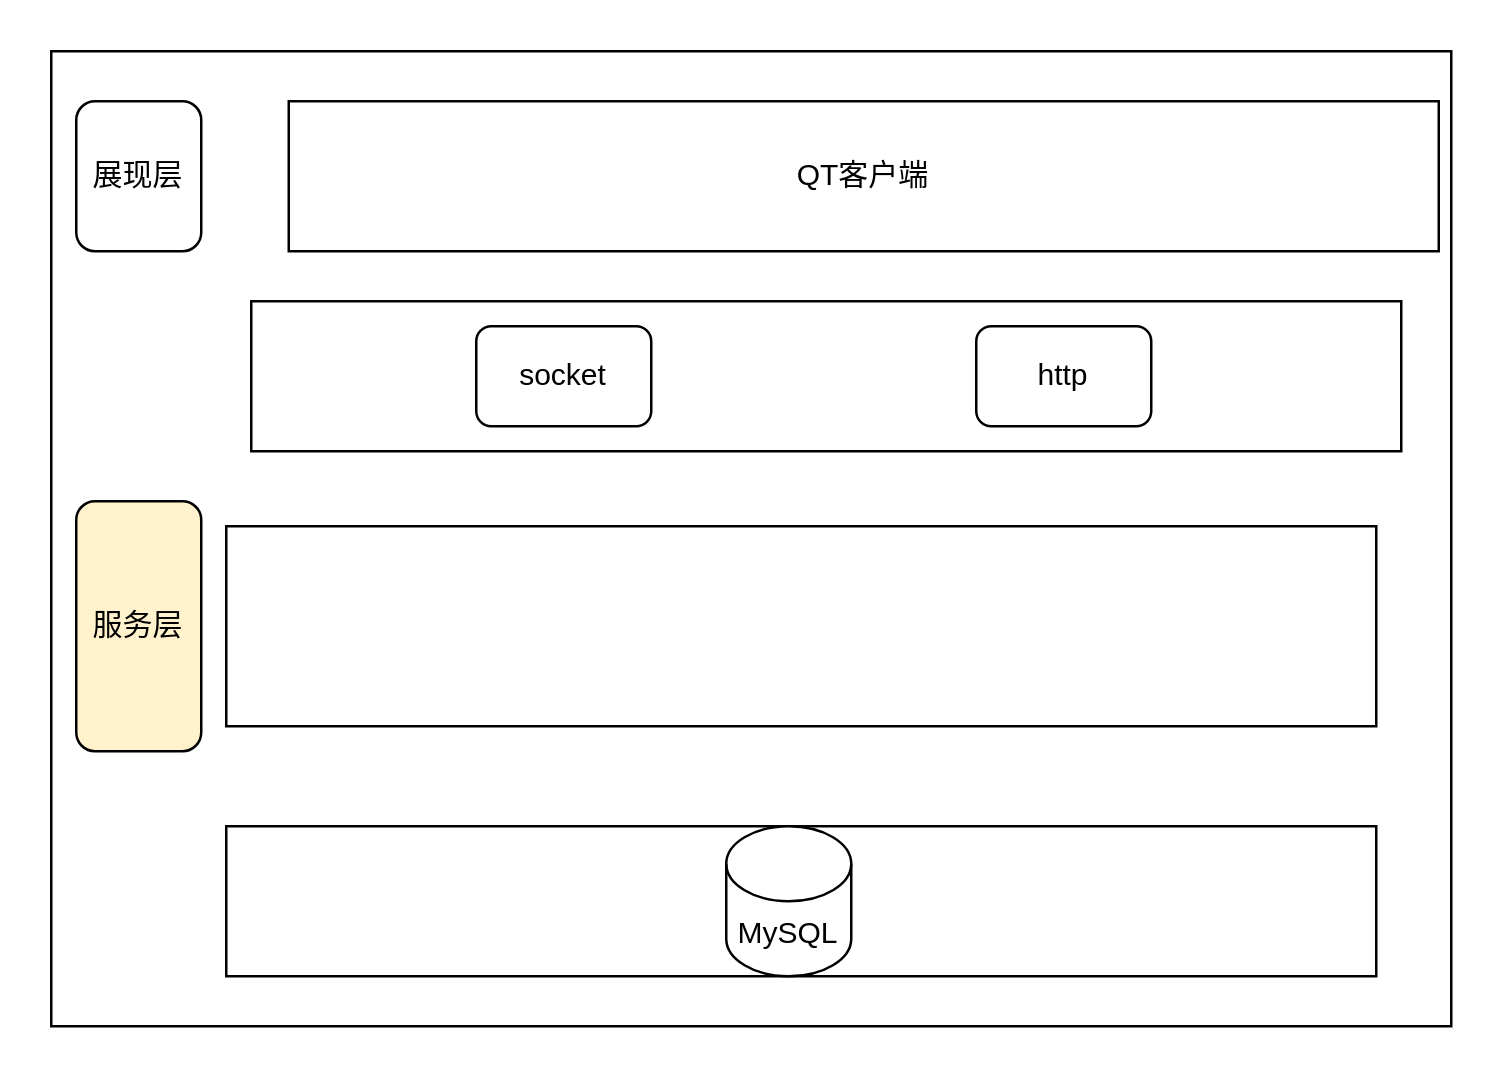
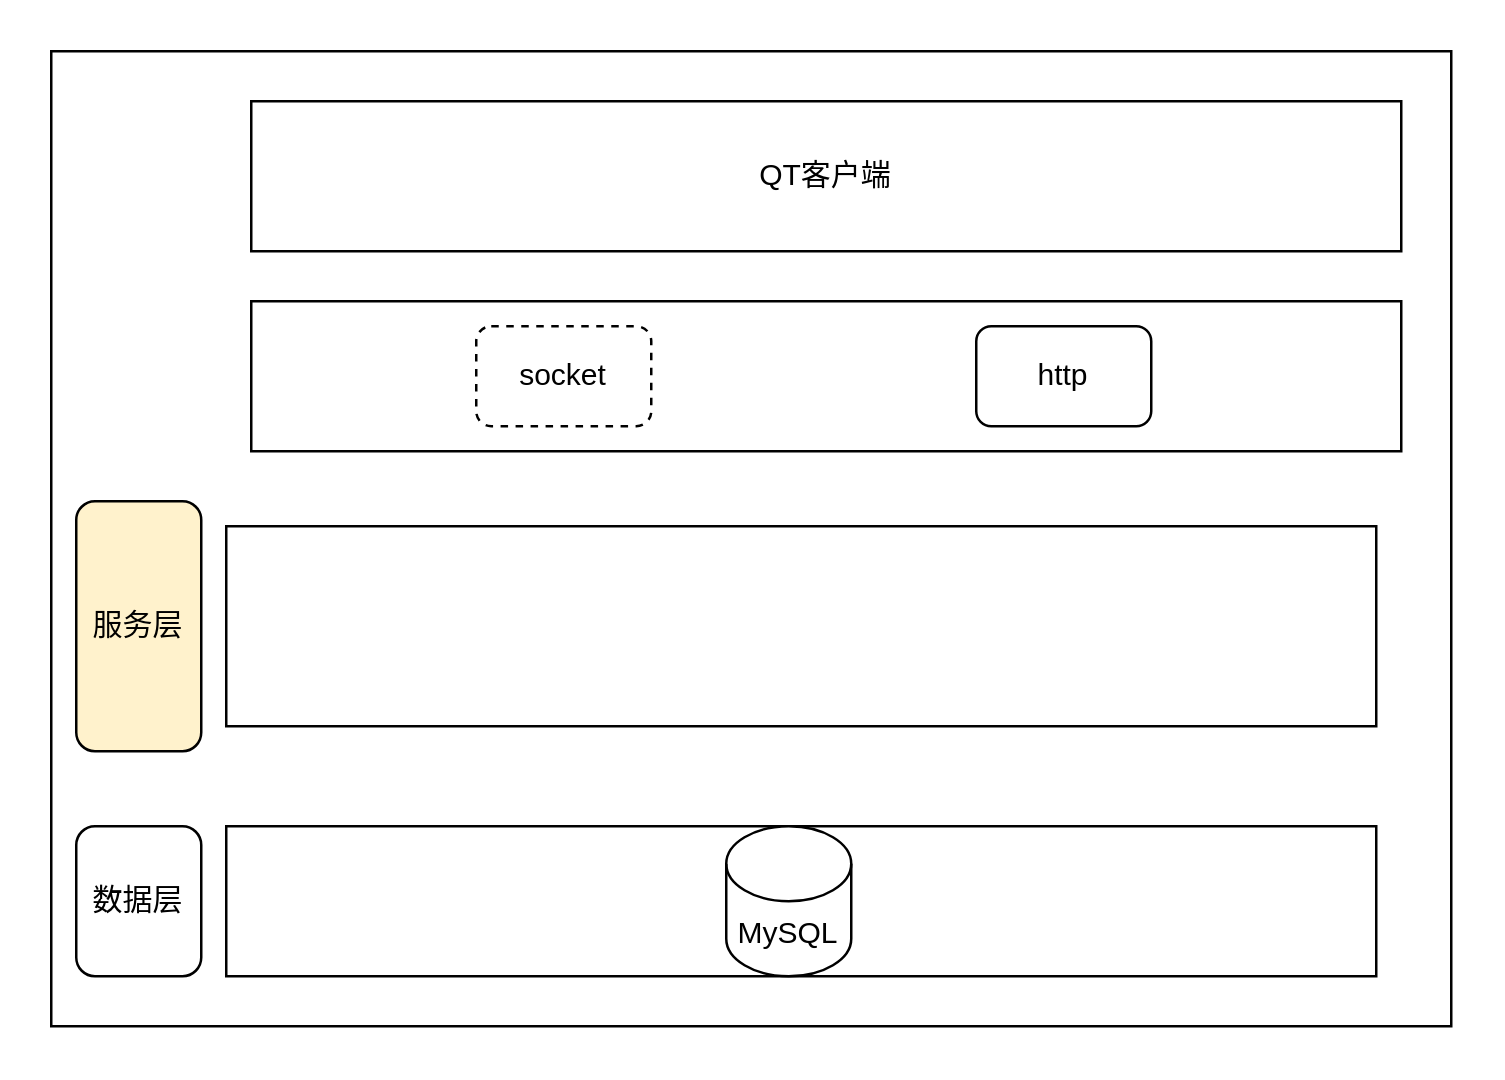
  <mxCell id="0" />
  <mxCell id="1" parent="0" />
  <mxCell id="2" value="" style="rounded=0;whiteSpace=wrap;html=1;" vertex="1" parent="1"><mxGeometry x="20" y="20" width="560" height="390" as="geometry" /></mxCell>
- <mxCell id="3" value="QT客户端" style="rounded=0;whiteSpace=wrap;html=1;" vertex="1" parent="1"><mxGeometry x="115" y="40" width="460" height="60" as="geometry" /></mxCell>
- <mxCell id="4" value="展现层" style="rounded=1;whiteSpace=wrap;html=1;" vertex="1" parent="1"><mxGeometry x="30" y="40" width="50" height="60" as="geometry" /></mxCell>
+ <mxCell id="3" value="QT客户端" style="rounded=0;whiteSpace=wrap;html=1;" vertex="1" parent="1"><mxGeometry x="100" y="40" width="460" height="60" as="geometry" /></mxCell>
  <mxCell id="5" value="服务层" style="rounded=1;whiteSpace=wrap;html=1;fillColor=#fff2cc;" vertex="1" parent="1"><mxGeometry x="30" y="200" width="50" height="100" as="geometry" /></mxCell>
+ <mxCell id="6" value="数据层" style="rounded=1;whiteSpace=wrap;html=1;" vertex="1" parent="1"><mxGeometry x="30" y="330" width="50" height="60" as="geometry" /></mxCell>
  <mxCell id="7" value="" style="rounded=0;whiteSpace=wrap;html=1;" vertex="1" parent="1"><mxGeometry x="100" y="120" width="460" height="60" as="geometry" /></mxCell>
- <mxCell id="8" value="socket" style="rounded=1;whiteSpace=wrap;html=1;" vertex="1" parent="1"><mxGeometry x="190" y="130" width="70" height="40" as="geometry" /></mxCell>
+ <mxCell id="8" value="socket" style="rounded=1;whiteSpace=wrap;html=1;dashed=1;" vertex="1" parent="1"><mxGeometry x="190" y="130" width="70" height="40" as="geometry" /></mxCell>
  <mxCell id="9" value="http" style="rounded=1;whiteSpace=wrap;html=1;" vertex="1" parent="1"><mxGeometry x="390" y="130" width="70" height="40" as="geometry" /></mxCell>
  <mxCell id="10" value="" style="rounded=0;whiteSpace=wrap;html=1;" vertex="1" parent="1"><mxGeometry x="90" y="210" width="460" height="80" as="geometry" /></mxCell>
  <mxCell id="11" value="" style="rounded=0;whiteSpace=wrap;html=1;" vertex="1" parent="1"><mxGeometry x="90" y="330" width="460" height="60" as="geometry" /></mxCell>
  <mxCell id="12" value="MySQL" style="shape=cylinder3;whiteSpace=wrap;html=1;boundedLbl=1;backgroundOutline=1;size=15;" vertex="1" parent="1"><mxGeometry x="290" y="330" width="50" height="60" as="geometry" /></mxCell>
